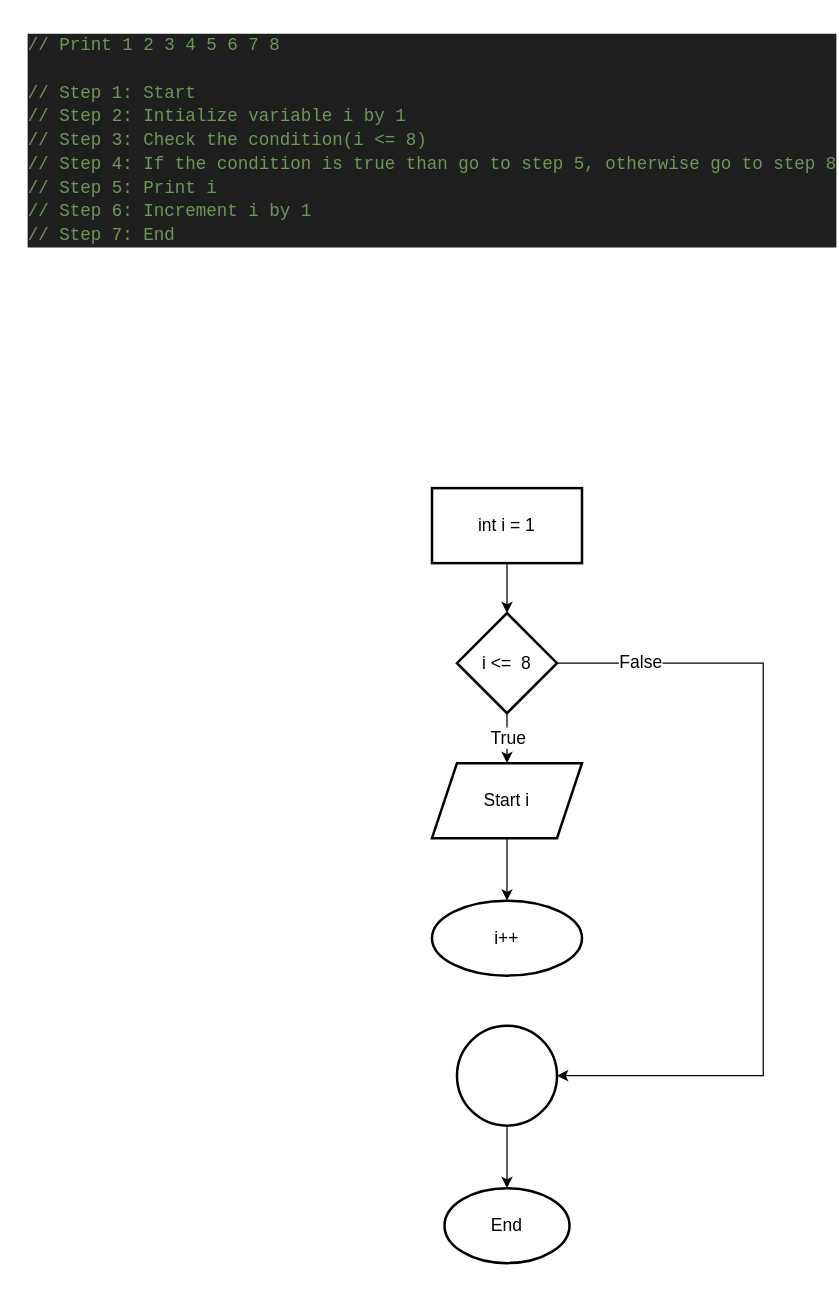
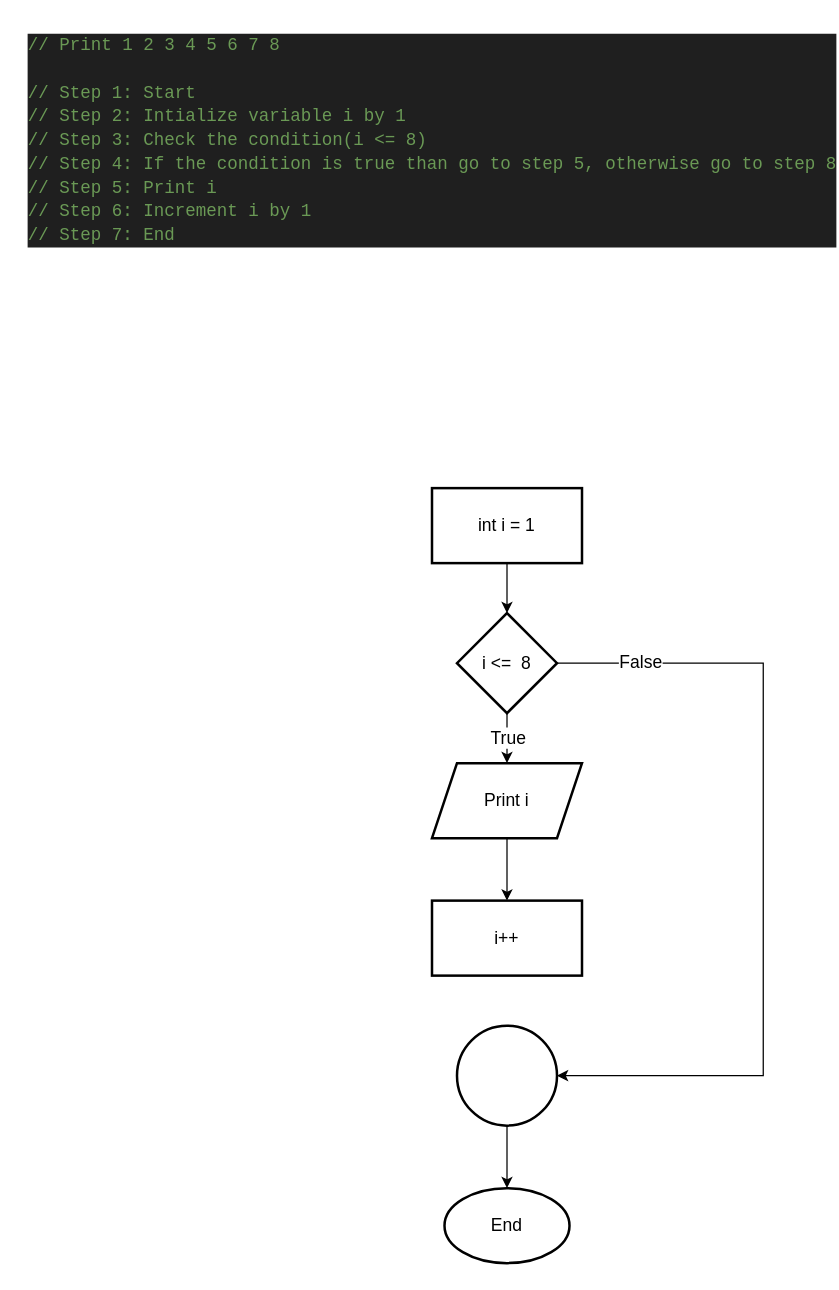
  <mxCell id="0" />
  <mxCell id="1" parent="0" />
  <mxCell id="2" value="End" style="strokeWidth=2;html=1;shape=mxgraph.flowchart.start_1;whiteSpace=wrap;fontSize=14;" vertex="1" parent="1"><mxGeometry x="355" y="950" width="100" height="60" as="geometry" /></mxCell>
  <mxCell id="3" value="" style="edgeStyle=orthogonalEdgeStyle;rounded=0;orthogonalLoop=1;jettySize=auto;html=1;fontSize=14;" edge="1" parent="1" source="4" target="9"><mxGeometry relative="1" as="geometry" /></mxCell>
  <mxCell id="4" value="int i = 1" style="whiteSpace=wrap;html=1;strokeWidth=2;fontSize=14;" vertex="1" parent="1"><mxGeometry x="345" y="390" width="120" height="60" as="geometry" /></mxCell>
  <mxCell id="5" value="" style="edgeStyle=orthogonalEdgeStyle;rounded=0;orthogonalLoop=1;jettySize=auto;html=1;fontSize=14;" edge="1" parent="1" source="9" target="11"><mxGeometry relative="1" as="geometry" /></mxCell>
  <mxCell id="6" value="True" style="edgeLabel;html=1;align=center;verticalAlign=middle;resizable=0;points=[];fontSize=14;" vertex="1" connectable="0" parent="5"><mxGeometry x="-0.04" relative="1" as="geometry"><mxPoint as="offset" /></mxGeometry></mxCell>
  <mxCell id="7" value="" style="edgeStyle=orthogonalEdgeStyle;rounded=0;orthogonalLoop=1;jettySize=auto;html=1;fontSize=14;" edge="1" parent="1" source="9" target="14"><mxGeometry relative="1" as="geometry"><Array as="points"><mxPoint x="610" y="530" /><mxPoint x="610" y="860" /></Array></mxGeometry></mxCell>
  <mxCell id="8" value="False" style="edgeLabel;html=1;align=center;verticalAlign=middle;resizable=0;points=[];fontSize=14;" vertex="1" connectable="0" parent="7"><mxGeometry x="-0.801" y="2" relative="1" as="geometry"><mxPoint as="offset" /></mxGeometry></mxCell>
  <mxCell id="9" value="i &amp;lt;=&amp;nbsp; 8" style="rhombus;whiteSpace=wrap;html=1;strokeWidth=2;fontSize=14;" vertex="1" parent="1"><mxGeometry x="365" y="490" width="80" height="80" as="geometry" /></mxCell>
  <mxCell id="10" value="" style="edgeStyle=orthogonalEdgeStyle;rounded=0;orthogonalLoop=1;jettySize=auto;html=1;fontSize=14;" edge="1" parent="1" source="11" target="12"><mxGeometry relative="1" as="geometry" /></mxCell>
- <mxCell id="11" value="Start i" style="shape=parallelogram;perimeter=parallelogramPerimeter;whiteSpace=wrap;html=1;fixedSize=1;strokeWidth=2;fontSize=14;" vertex="1" parent="1"><mxGeometry x="345" y="610" width="120" height="60" as="geometry" /></mxCell>
- <mxCell id="12" value="i++" style="ellipse;whiteSpace=wrap;html=1;strokeWidth=2;fontSize=14;" vertex="1" parent="1"><mxGeometry x="345" y="720" width="120" height="60" as="geometry" /></mxCell>
+ <mxCell id="11" value="Print i" style="shape=parallelogram;perimeter=parallelogramPerimeter;whiteSpace=wrap;html=1;fixedSize=1;strokeWidth=2;fontSize=14;" vertex="1" parent="1"><mxGeometry x="345" y="610" width="120" height="60" as="geometry" /></mxCell>
+ <mxCell id="12" value="i++" style="whiteSpace=wrap;html=1;strokeWidth=2;fontSize=14;" vertex="1" parent="1"><mxGeometry x="345" y="720" width="120" height="60" as="geometry" /></mxCell>
  <mxCell id="13" value="" style="edgeStyle=orthogonalEdgeStyle;rounded=0;orthogonalLoop=1;jettySize=auto;html=1;fontSize=14;" edge="1" parent="1" source="14" target="2"><mxGeometry relative="1" as="geometry" /></mxCell>
  <mxCell id="14" value="" style="ellipse;whiteSpace=wrap;html=1;strokeWidth=2;fontSize=14;" vertex="1" parent="1"><mxGeometry x="365" y="820" width="80" height="80" as="geometry" /></mxCell>
  <mxCell id="15" value="&lt;div style=&quot;color: #cccccc;background-color: #1f1f1f;font-family: Consolas, 'Courier New', monospace;font-weight: normal;font-size: 14px;line-height: 19px;white-space: pre;&quot;&gt;&lt;div&gt;&lt;span style=&quot;color: #6a9955;&quot;&gt;// Print 1 2 3 4 5 6 7 8&lt;/span&gt;&lt;/div&gt;&lt;br&gt;&lt;div&gt;&lt;span style=&quot;color: #6a9955;&quot;&gt;// Step 1: Start&lt;/span&gt;&lt;/div&gt;&lt;div&gt;&lt;span style=&quot;color: #6a9955;&quot;&gt;// Step 2: Intialize variable i by 1&lt;/span&gt;&lt;/div&gt;&lt;div&gt;&lt;span style=&quot;color: #6a9955;&quot;&gt;// Step 3: Check the condition(i &amp;lt;= 8)&lt;/span&gt;&lt;/div&gt;&lt;div&gt;&lt;span style=&quot;color: #6a9955;&quot;&gt;// Step 4: If the condition is true than go to step 5, otherwise go to step 8&lt;/span&gt;&lt;/div&gt;&lt;div&gt;&lt;span style=&quot;color: #6a9955;&quot;&gt;// Step 5: Print i&lt;/span&gt;&lt;/div&gt;&lt;div&gt;&lt;span style=&quot;color: #6a9955;&quot;&gt;// Step 6: Increment i by 1&lt;/span&gt;&lt;/div&gt;&lt;div&gt;&lt;span style=&quot;color: #6a9955;&quot;&gt;// Step 7: End&lt;/span&gt;&lt;/div&gt;&lt;/div&gt;" style="text;whiteSpace=wrap;html=1;" vertex="1" parent="1"><mxGeometry x="20" y="20" width="560" height="190" as="geometry" /></mxCell>
